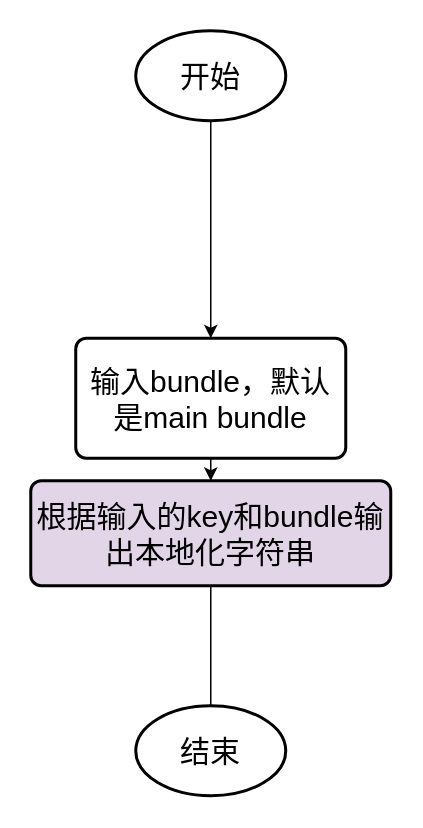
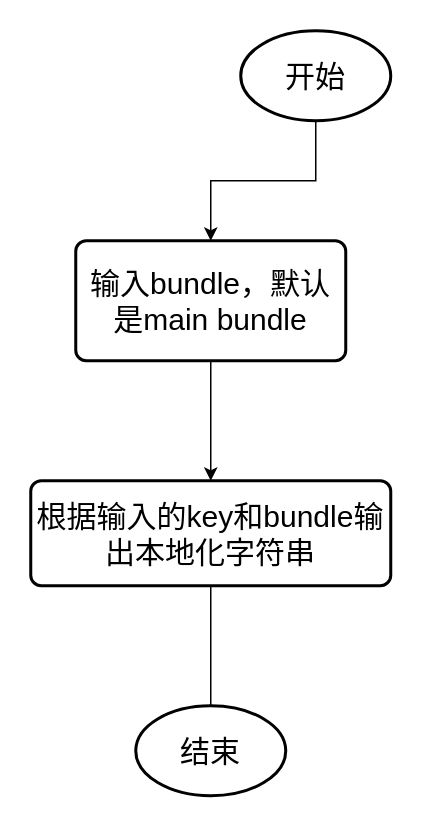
  <mxCell id="0" />
  <mxCell id="1" parent="0" />
  <mxCell id="2" style="edgeStyle=orthogonalEdgeStyle;rounded=0;orthogonalLoop=1;jettySize=auto;html=1;fontSize=20;" edge="1" parent="1" source="3" target="5"><mxGeometry relative="1" as="geometry" /></mxCell>
- <mxCell id="3" value="开始" style="strokeWidth=2;html=1;shape=mxgraph.flowchart.start_1;whiteSpace=wrap;fontSize=20;" vertex="1" parent="1"><mxGeometry x="90" y="20" width="100" height="60" as="geometry" /></mxCell>
+ <mxCell id="3" value="开始" style="strokeWidth=2;html=1;shape=mxgraph.flowchart.start_1;whiteSpace=wrap;fontSize=20;" vertex="1" parent="1"><mxGeometry x="160" y="20" width="100" height="60" as="geometry" /></mxCell>
  <mxCell id="4" style="edgeStyle=orthogonalEdgeStyle;rounded=0;orthogonalLoop=1;jettySize=auto;html=1;fontSize=20;" edge="1" parent="1" source="5" target="7"><mxGeometry relative="1" as="geometry" /></mxCell>
- <mxCell id="5" value="输入bundle，默认是main bundle" style="rounded=1;whiteSpace=wrap;html=1;absoluteArcSize=1;arcSize=14;strokeWidth=2;fontSize=20;" vertex="1" parent="1"><mxGeometry x="50" y="225" width="180" height="80" as="geometry" /></mxCell>
+ <mxCell id="5" value="输入bundle，默认是main bundle" style="rounded=1;whiteSpace=wrap;html=1;absoluteArcSize=1;arcSize=14;strokeWidth=2;fontSize=20;" vertex="1" parent="1"><mxGeometry x="50" y="160" width="180" height="80" as="geometry" /></mxCell>
  <mxCell id="6" style="edgeStyle=orthogonalEdgeStyle;rounded=0;orthogonalLoop=1;jettySize=auto;html=1;fontSize=20;endArrow=none;" edge="1" parent="1" source="7" target="8"><mxGeometry relative="1" as="geometry" /></mxCell>
- <mxCell id="7" value="根据输入的key和bundle输出本地化字符串" style="rounded=1;whiteSpace=wrap;html=1;absoluteArcSize=1;arcSize=14;strokeWidth=2;fontSize=20;fillColor=#e1d5e7;" vertex="1" parent="1"><mxGeometry x="20" y="320" width="240" height="70" as="geometry" /></mxCell>
+ <mxCell id="7" value="根据输入的key和bundle输出本地化字符串" style="rounded=1;whiteSpace=wrap;html=1;absoluteArcSize=1;arcSize=14;strokeWidth=2;fontSize=20;" vertex="1" parent="1"><mxGeometry x="20" y="320" width="240" height="70" as="geometry" /></mxCell>
  <mxCell id="8" value="结束" style="strokeWidth=2;html=1;shape=mxgraph.flowchart.start_1;whiteSpace=wrap;fontSize=20;" vertex="1" parent="1"><mxGeometry x="90" y="470" width="100" height="60" as="geometry" /></mxCell>
